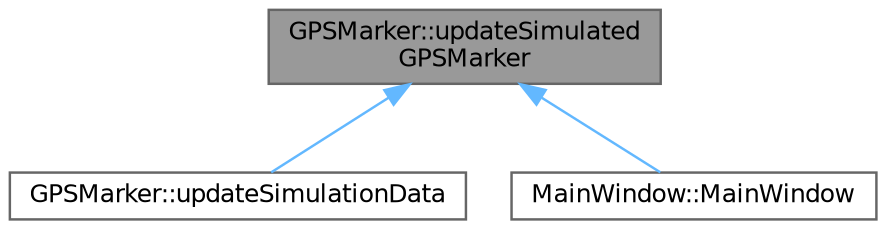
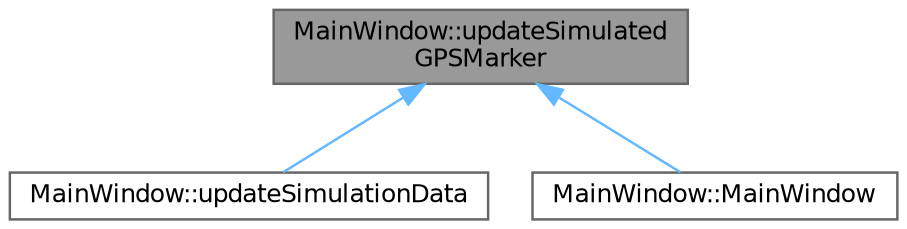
  digraph {
    rankdir=TB
    node [color=grey40 fillcolor=white fontname=Helvetica fontsize=10 shape=box style=filled]
    edge [color=steelblue1 dir=back fontname=Helvetica fontsize=10 labelfontname=Helvetica labelfontsize=10 style=solid]
-   n1 [color=gray40 fillcolor=grey60 fontcolor=black height=0.2 label="GPSMarker::updateSimulated\lGPSMarker" width=0.4]
-   n2 [height=0.2 label="GPSMarker::updateSimulationData" width=0.4]
+   n1 [color=gray40 fillcolor=grey60 fontcolor=black height=0.2 label="MainWindow::updateSimulated\lGPSMarker" width=0.4]
+   n2 [height=0.2 label="MainWindow::updateSimulationData" width=0.4]
    n3 [height=0.2 label="MainWindow::MainWindow" width=0.4]
    n1 -> n2
    n1 -> n3
  }
